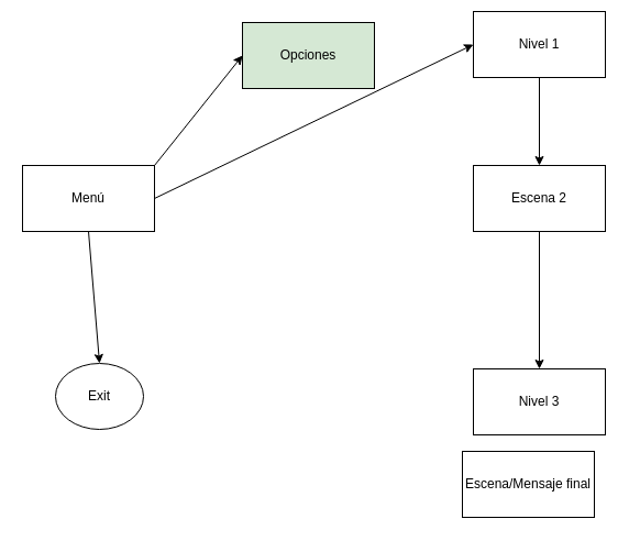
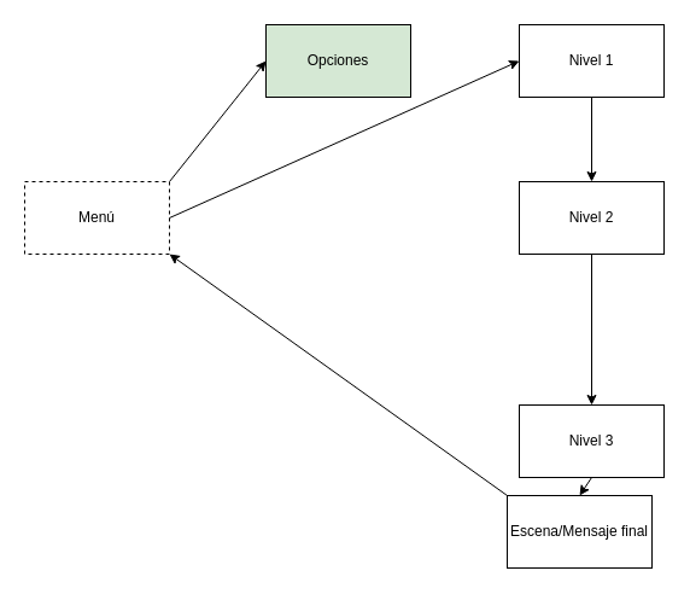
  <mxCell id="0" />
  <mxCell id="1" parent="0" />
- <mxCell id="2" value="Menú" style="rounded=0;whiteSpace=wrap;html=1;" parent="1" vertex="1"><mxGeometry x="20" y="150" width="120" height="60" as="geometry" /></mxCell>
+ <mxCell id="2" value="Menú" style="rounded=0;whiteSpace=wrap;html=1;dashed=1;" parent="1" vertex="1"><mxGeometry x="20" y="150" width="120" height="60" as="geometry" /></mxCell>
  <mxCell id="3" value="Opciones" style="rounded=0;whiteSpace=wrap;html=1;fillColor=#d5e8d4;" parent="1" vertex="1"><mxGeometry x="220" y="20" width="120" height="60" as="geometry" /></mxCell>
- <mxCell id="4" value="Exit" style="ellipse;whiteSpace=wrap;html=1;" parent="1" vertex="1"><mxGeometry x="50" y="330" width="80" height="60" as="geometry" /></mxCell>
- <mxCell id="5" value="Nivel 1" style="rounded=0;whiteSpace=wrap;html=1;" parent="1" vertex="1"><mxGeometry x="430" y="10" width="120" height="60" as="geometry" /></mxCell>
- <mxCell id="6" value="Escena 2" style="rounded=0;whiteSpace=wrap;html=1;" parent="1" vertex="1"><mxGeometry x="430" y="150" width="120" height="60" as="geometry" /></mxCell>
+ <mxCell id="5" value="Nivel 1" style="rounded=0;whiteSpace=wrap;html=1;" parent="1" vertex="1"><mxGeometry x="430" y="20" width="120" height="60" as="geometry" /></mxCell>
+ <mxCell id="6" value="Nivel 2" style="rounded=0;whiteSpace=wrap;html=1;" parent="1" vertex="1"><mxGeometry x="430" y="150" width="120" height="60" as="geometry" /></mxCell>
  <mxCell id="7" value="Nivel 3" style="rounded=0;whiteSpace=wrap;html=1;" parent="1" vertex="1"><mxGeometry x="430" y="335" width="120" height="60" as="geometry" /></mxCell>
  <mxCell id="8" value="" style="endArrow=classic;html=1;rounded=0;exitX=1;exitY=0.5;exitDx=0;exitDy=0;entryX=0;entryY=0.5;entryDx=0;entryDy=0;" parent="1" source="2" target="5" edge="1"><mxGeometry width="50" height="50" relative="1" as="geometry"><mxPoint x="350" y="290" as="sourcePoint" /><mxPoint x="400" y="240" as="targetPoint" /></mxGeometry></mxCell>
- <mxCell id="9" value="" style="endArrow=classic;html=1;rounded=0;exitX=0.5;exitY=1;exitDx=0;exitDy=0;entryX=0.5;entryY=0;entryDx=0;entryDy=0;" parent="1" source="2" target="4" edge="1"><mxGeometry width="50" height="50" relative="1" as="geometry"><mxPoint x="60" y="310" as="sourcePoint" /><mxPoint x="110" y="260" as="targetPoint" /></mxGeometry></mxCell>
  <mxCell id="10" value="" style="endArrow=classic;html=1;rounded=0;entryX=0.5;entryY=0;entryDx=0;entryDy=0;exitX=0.5;exitY=1;exitDx=0;exitDy=0;" parent="1" source="5" target="6" edge="1"><mxGeometry width="50" height="50" relative="1" as="geometry"><mxPoint x="440" y="160" as="sourcePoint" /><mxPoint x="490" y="110" as="targetPoint" /></mxGeometry></mxCell>
  <mxCell id="11" value="" style="endArrow=classic;html=1;rounded=0;entryX=0.5;entryY=0;entryDx=0;entryDy=0;exitX=0.5;exitY=1;exitDx=0;exitDy=0;" parent="1" source="6" target="7" edge="1"><mxGeometry width="50" height="50" relative="1" as="geometry"><mxPoint x="350" y="290" as="sourcePoint" /><mxPoint x="400" y="240" as="targetPoint" /></mxGeometry></mxCell>
  <mxCell id="12" value="" style="endArrow=classic;html=1;rounded=0;entryX=0;entryY=0.5;entryDx=0;entryDy=0;exitX=1;exitY=0;exitDx=0;exitDy=0;" parent="1" source="2" target="3" edge="1"><mxGeometry width="50" height="50" relative="1" as="geometry"><mxPoint x="80" y="120" as="sourcePoint" /><mxPoint x="130" y="70" as="targetPoint" /></mxGeometry></mxCell>
  <mxCell id="13" value="Escena/Mensaje final" style="rounded=0;whiteSpace=wrap;html=1;" parent="1" vertex="1"><mxGeometry x="420" y="410" width="120" height="60" as="geometry" /></mxCell>
+ <mxCell id="14" value="" style="endArrow=classic;html=1;rounded=0;exitX=0.5;exitY=1;exitDx=0;exitDy=0;entryX=0.5;entryY=0;entryDx=0;entryDy=0;" parent="1" source="7" target="13" edge="1"><mxGeometry width="50" height="50" relative="1" as="geometry"><mxPoint x="240" y="410" as="sourcePoint" /><mxPoint x="290" y="360" as="targetPoint" /></mxGeometry></mxCell>
+ <mxCell id="15" value="" style="endArrow=classic;html=1;rounded=0;exitX=0;exitY=0;exitDx=0;exitDy=0;entryX=1;entryY=1;entryDx=0;entryDy=0;" edge="1" parent="1" source="13" target="2"><mxGeometry width="50" height="50" relative="1" as="geometry"><mxPoint x="240" y="550" as="sourcePoint" /><mxPoint x="290" y="350" as="targetPoint" /></mxGeometry></mxCell>
